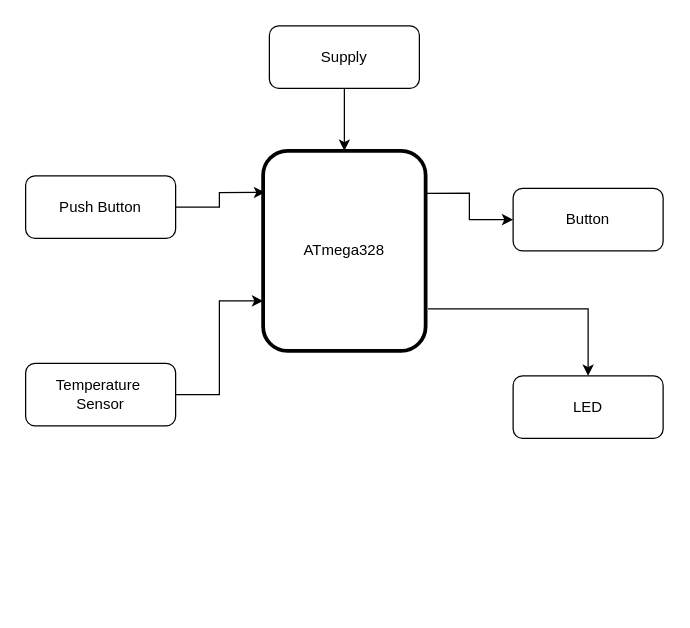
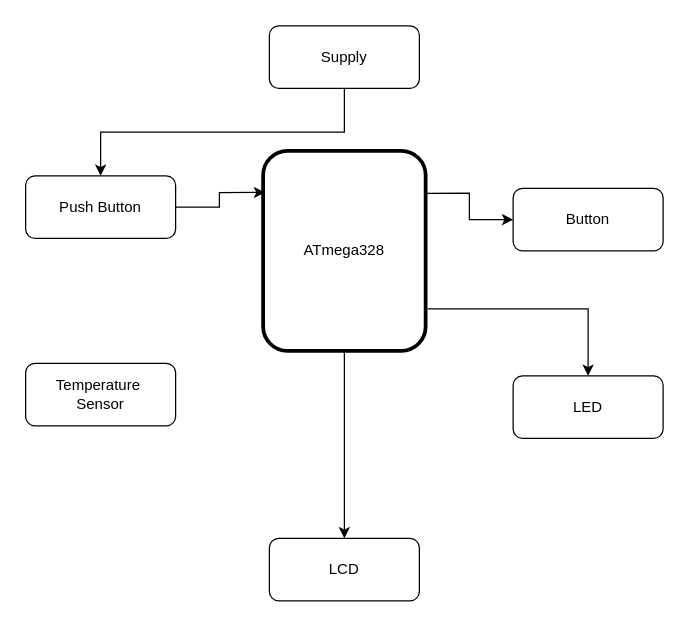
  <mxCell id="0" />
  <mxCell id="1" parent="0" />
+ <mxCell id="2" style="edgeStyle=orthogonalEdgeStyle;rounded=0;orthogonalLoop=1;jettySize=auto;html=1;exitX=0.5;exitY=1;exitDx=0;exitDy=0;entryX=0.5;entryY=0;entryDx=0;entryDy=0;" parent="1" source="3" target="14" edge="1"><mxGeometry relative="1" as="geometry" /></mxCell>
  <mxCell id="3" value="ATmega328" style="rounded=1;whiteSpace=wrap;html=1;strokeWidth=3;" parent="1" vertex="1"><mxGeometry x="210" y="120" width="130" height="160" as="geometry" /></mxCell>
  <mxCell id="4" style="edgeStyle=orthogonalEdgeStyle;rounded=0;orthogonalLoop=1;jettySize=auto;html=1;entryX=0.012;entryY=0.208;entryDx=0;entryDy=0;entryPerimeter=0;" parent="1" source="5" target="3" edge="1"><mxGeometry relative="1" as="geometry" /></mxCell>
  <mxCell id="5" value="Push Button" style="rounded=1;whiteSpace=wrap;html=1;strokeWidth=1;" parent="1" vertex="1"><mxGeometry x="20" y="140" width="120" height="50" as="geometry" /></mxCell>
- <mxCell id="6" style="edgeStyle=orthogonalEdgeStyle;rounded=0;orthogonalLoop=1;jettySize=auto;html=1;entryX=0;entryY=0.75;entryDx=0;entryDy=0;" parent="1" source="7" target="3" edge="1"><mxGeometry relative="1" as="geometry" /></mxCell>
  <mxCell id="7" value="Temperature&amp;nbsp;&lt;br&gt;Sensor" style="rounded=1;whiteSpace=wrap;html=1;strokeWidth=1;" parent="1" vertex="1"><mxGeometry x="20" y="290" width="120" height="50" as="geometry" /></mxCell>
  <mxCell id="8" style="edgeStyle=orthogonalEdgeStyle;rounded=0;orthogonalLoop=1;jettySize=auto;html=1;exitX=1;exitY=0.212;exitDx=0;exitDy=0;exitPerimeter=0;" parent="1" source="3" target="9" edge="1"><mxGeometry relative="1" as="geometry" /></mxCell>
  <mxCell id="9" value="Button" style="rounded=1;whiteSpace=wrap;html=1;strokeWidth=1;" parent="1" vertex="1"><mxGeometry x="410" y="150" width="120" height="50" as="geometry" /></mxCell>
  <mxCell id="10" style="edgeStyle=orthogonalEdgeStyle;rounded=0;orthogonalLoop=1;jettySize=auto;html=1;exitX=1.015;exitY=0.79;exitDx=0;exitDy=0;exitPerimeter=0;" parent="1" source="3" target="11" edge="1"><mxGeometry relative="1" as="geometry" /></mxCell>
  <mxCell id="11" value="LED" style="rounded=1;whiteSpace=wrap;html=1;strokeWidth=1;" parent="1" vertex="1"><mxGeometry x="410" y="300" width="120" height="50" as="geometry" /></mxCell>
- <mxCell id="12" style="edgeStyle=orthogonalEdgeStyle;rounded=0;orthogonalLoop=1;jettySize=auto;html=1;exitX=0.5;exitY=1;exitDx=0;exitDy=0;entryX=0.5;entryY=0;entryDx=0;entryDy=0;" parent="1" source="13" target="3" edge="1"><mxGeometry relative="1" as="geometry" /></mxCell>
+ <mxCell id="12" style="edgeStyle=orthogonalEdgeStyle;rounded=0;orthogonalLoop=1;jettySize=auto;html=1;exitX=0.5;exitY=1;exitDx=0;exitDy=0;" parent="1" source="13" target="5" edge="1"><mxGeometry relative="1" as="geometry" /></mxCell>
  <mxCell id="13" value="Supply" style="rounded=1;whiteSpace=wrap;html=1;strokeWidth=1;" parent="1" vertex="1"><mxGeometry x="215" y="20" width="120" height="50" as="geometry" /></mxCell>
+ <mxCell id="14" value="LCD" style="rounded=1;whiteSpace=wrap;html=1;strokeWidth=1;" parent="1" vertex="1"><mxGeometry x="215" y="430" width="120" height="50" as="geometry" /></mxCell>
